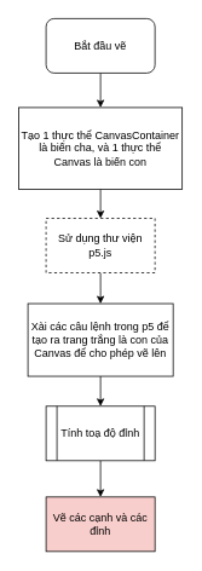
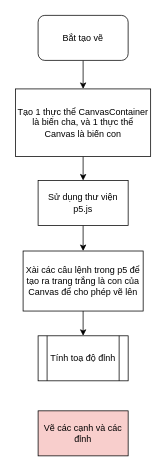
  <mxCell id="0" />
  <mxCell id="1" parent="0" />
  <mxCell id="2" style="edgeStyle=orthogonalEdgeStyle;rounded=0;orthogonalLoop=1;jettySize=auto;html=1;exitX=0.5;exitY=1;exitDx=0;exitDy=0;entryX=0.5;entryY=0;entryDx=0;entryDy=0;" parent="1" source="3" target="5" edge="1"><mxGeometry relative="1" as="geometry" /></mxCell>
- <mxCell id="3" value="Bắt đầu vẽ" style="rounded=1;whiteSpace=wrap;html=1;" parent="1" vertex="1"><mxGeometry x="50" y="20" width="120" height="60" as="geometry" /></mxCell>
+ <mxCell id="3" value="Bắt tạo vẽ" style="rounded=1;whiteSpace=wrap;html=1;" parent="1" vertex="1"><mxGeometry x="50" y="20" width="120" height="60" as="geometry" /></mxCell>
  <mxCell id="4" style="edgeStyle=orthogonalEdgeStyle;rounded=0;orthogonalLoop=1;jettySize=auto;html=1;exitX=0.5;exitY=1;exitDx=0;exitDy=0;entryX=0.5;entryY=0;entryDx=0;entryDy=0;" parent="1" source="5" target="7" edge="1"><mxGeometry relative="1" as="geometry" /></mxCell>
  <mxCell id="5" value="Tạo 1 thực thể CanvasContainer là biến cha, và 1 thực thể Canvas là biến con" style="rounded=0;whiteSpace=wrap;html=1;" parent="1" vertex="1"><mxGeometry x="20" y="118" width="180" height="90" as="geometry" /></mxCell>
  <mxCell id="6" style="edgeStyle=orthogonalEdgeStyle;rounded=0;orthogonalLoop=1;jettySize=auto;html=1;exitX=0.5;exitY=1;exitDx=0;exitDy=0;entryX=0.5;entryY=0;entryDx=0;entryDy=0;" parent="1" source="7" target="11" edge="1"><mxGeometry relative="1" as="geometry" /></mxCell>
- <mxCell id="7" value="Sử dụng thư viện p5.js" style="rounded=0;whiteSpace=wrap;html=1;dashed=1;" parent="1" vertex="1"><mxGeometry x="50" y="240" width="120" height="60" as="geometry" /></mxCell>
- <mxCell id="8" style="edgeStyle=orthogonalEdgeStyle;rounded=0;orthogonalLoop=1;jettySize=auto;html=1;exitX=0.5;exitY=1;exitDx=0;exitDy=0;entryX=0.5;entryY=0;entryDx=0;entryDy=0;" parent="1" source="9" target="12" edge="1"><mxGeometry relative="1" as="geometry" /></mxCell>
+ <mxCell id="7" value="Sử dụng thư viện p5.js" style="rounded=0;whiteSpace=wrap;html=1;" parent="1" vertex="1"><mxGeometry x="50" y="240" width="120" height="60" as="geometry" /></mxCell>
  <mxCell id="9" value="Tính toạ độ đỉnh" style="shape=process;whiteSpace=wrap;html=1;backgroundOutline=1;" parent="1" vertex="1"><mxGeometry x="50" y="447" width="120" height="60" as="geometry" /></mxCell>
  <mxCell id="10" style="edgeStyle=orthogonalEdgeStyle;rounded=0;orthogonalLoop=1;jettySize=auto;html=1;exitX=0.5;exitY=1;exitDx=0;exitDy=0;entryX=0.5;entryY=0;entryDx=0;entryDy=0;" parent="1" source="11" target="9" edge="1"><mxGeometry relative="1" as="geometry"><mxPoint x="110" y="454" as="targetPoint" /></mxGeometry></mxCell>
  <mxCell id="11" value="Xài các câu lệnh trong p5 để tạo ra trang trắng là con của Canvas để cho phép vẽ lên" style="rounded=0;whiteSpace=wrap;html=1;" parent="1" vertex="1"><mxGeometry x="30" y="334" width="160" height="80" as="geometry" /></mxCell>
  <mxCell id="12" value="Vẽ các cạnh và các đỉnh" style="rounded=0;whiteSpace=wrap;html=1;fillColor=#f8cecc;" parent="1" vertex="1"><mxGeometry x="50" y="547" width="120" height="60" as="geometry" /></mxCell>
